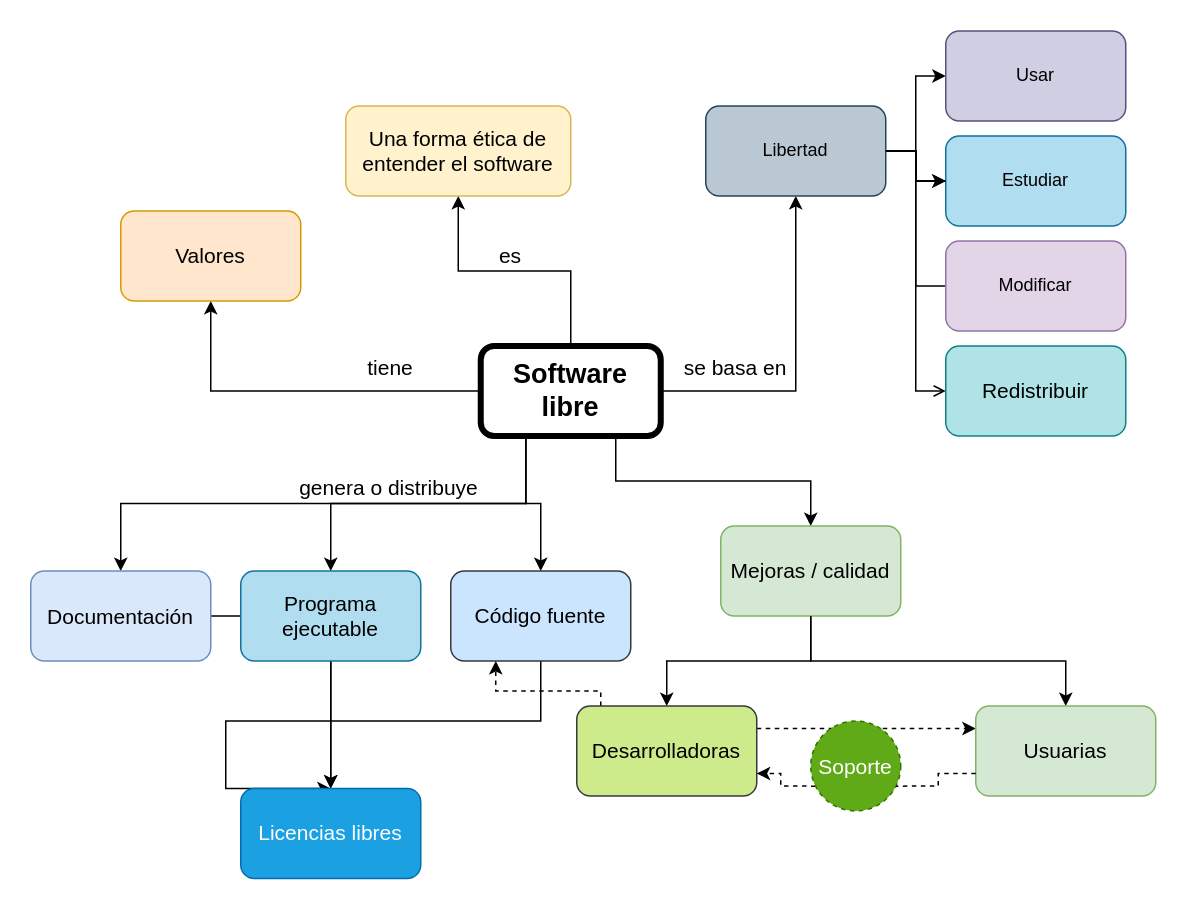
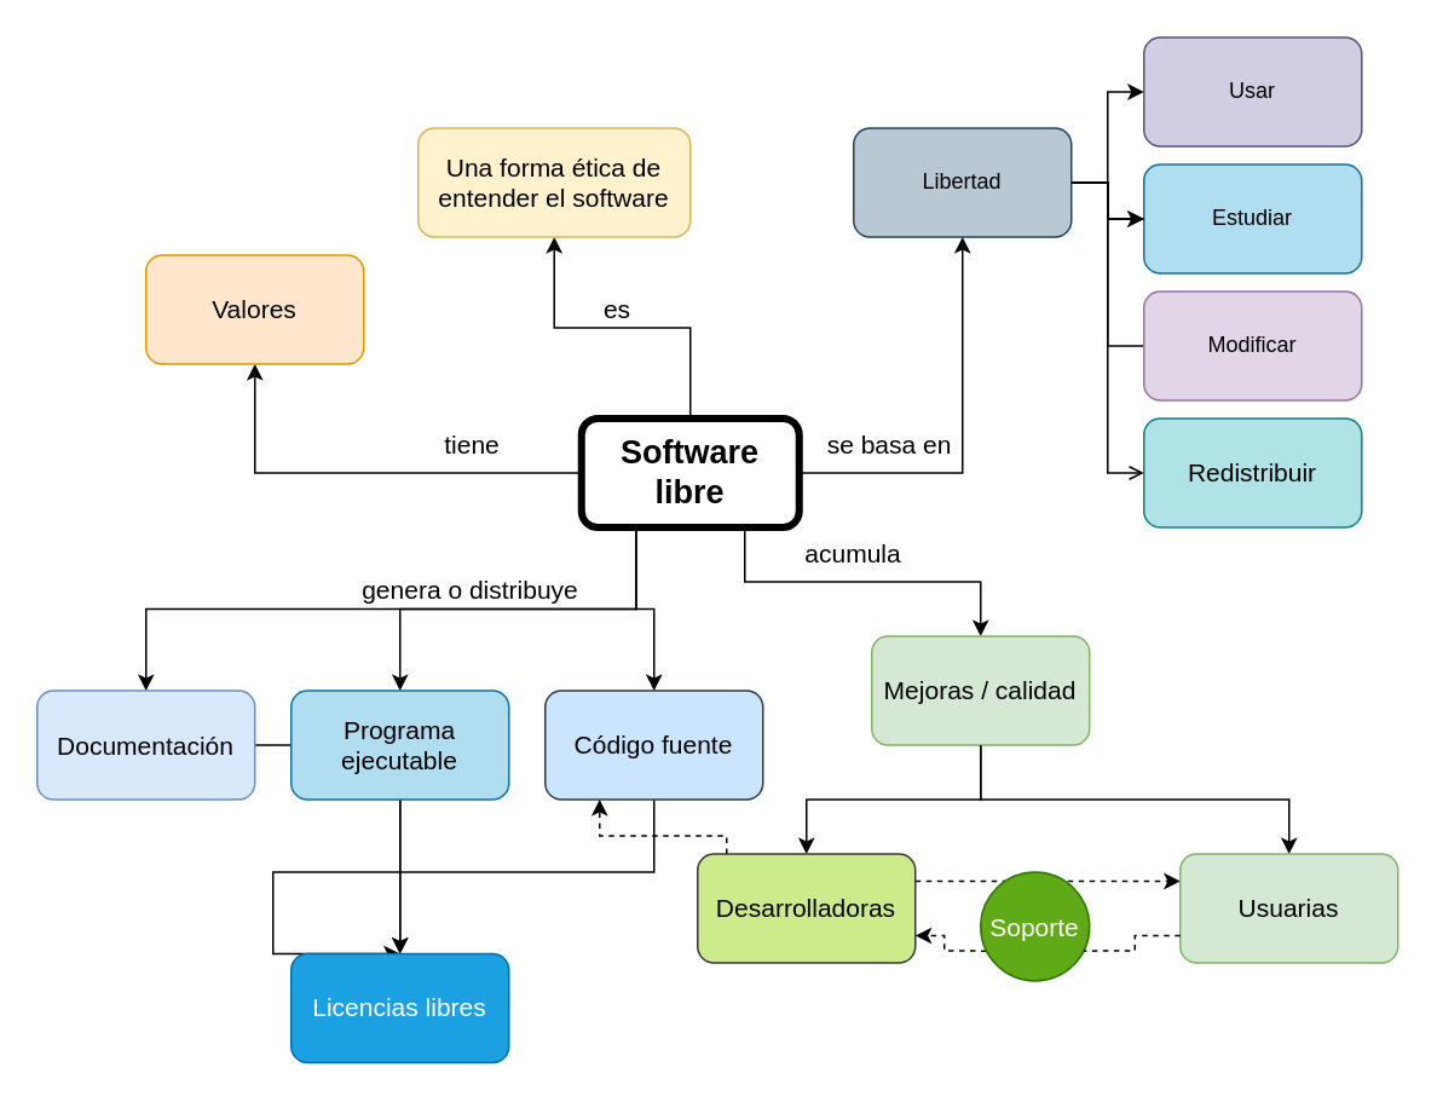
  <mxCell id="0" />
  <mxCell id="1" parent="0" />
  <mxCell id="2" style="edgeStyle=orthogonalEdgeStyle;rounded=0;orthogonalLoop=1;jettySize=auto;html=1;entryX=0.5;entryY=1;entryDx=0;entryDy=0;fontSize=14;" edge="1" parent="1" source="9" target="10"><mxGeometry relative="1" as="geometry" /></mxCell>
  <mxCell id="3" value="" style="edgeStyle=orthogonalEdgeStyle;rounded=0;orthogonalLoop=1;jettySize=auto;html=1;fontSize=14;" edge="1" parent="1" source="9" target="12"><mxGeometry relative="1" as="geometry" /></mxCell>
  <mxCell id="4" style="edgeStyle=orthogonalEdgeStyle;rounded=0;orthogonalLoop=1;jettySize=auto;html=1;exitX=0.25;exitY=1;exitDx=0;exitDy=0;fontSize=18;entryX=0.5;entryY=0;entryDx=0;entryDy=0;" edge="1" parent="1" source="9" target="15"><mxGeometry relative="1" as="geometry"><mxPoint x="270" y="360" as="targetPoint" /></mxGeometry></mxCell>
  <mxCell id="5" style="edgeStyle=orthogonalEdgeStyle;rounded=0;orthogonalLoop=1;jettySize=auto;html=1;exitX=0.25;exitY=1;exitDx=0;exitDy=0;fontSize=14;" edge="1" parent="1" source="9" target="17"><mxGeometry relative="1" as="geometry"><mxPoint x="350" y="490" as="targetPoint" /></mxGeometry></mxCell>
  <mxCell id="6" style="edgeStyle=orthogonalEdgeStyle;rounded=0;orthogonalLoop=1;jettySize=auto;html=1;exitX=0.25;exitY=1;exitDx=0;exitDy=0;fontSize=14;" edge="1" parent="1" source="9" target="19"><mxGeometry relative="1" as="geometry"><mxPoint x="440" y="350" as="targetPoint" /></mxGeometry></mxCell>
  <mxCell id="7" style="edgeStyle=orthogonalEdgeStyle;rounded=0;orthogonalLoop=1;jettySize=auto;html=1;exitX=0.75;exitY=1;exitDx=0;exitDy=0;fontSize=14;" edge="1" parent="1" source="9" target="23"><mxGeometry relative="1" as="geometry"><mxPoint x="540" y="380" as="targetPoint" /></mxGeometry></mxCell>
  <mxCell id="8" value="" style="edgeStyle=orthogonalEdgeStyle;rounded=0;orthogonalLoop=1;jettySize=auto;html=1;fontSize=14;" edge="1" parent="1" source="9" target="35"><mxGeometry relative="1" as="geometry" /></mxCell>
  <mxCell id="9" value="&lt;b&gt;&lt;font style=&quot;font-size: 14px&quot;&gt;&lt;font style=&quot;font-size: 18px&quot;&gt;Software libre&lt;/font&gt;&lt;br&gt;&lt;/font&gt;&lt;/b&gt;" style="rounded=1;whiteSpace=wrap;html=1;strokeWidth=4;" vertex="1" parent="1"><mxGeometry x="320" y="230" width="120" height="60" as="geometry" /></mxCell>
  <mxCell id="10" value="Una forma ética de entender el software" style="rounded=1;whiteSpace=wrap;html=1;fontSize=14;fillColor=#fff2cc;strokeColor=#d6b656;" vertex="1" parent="1"><mxGeometry x="230" y="70" width="150" height="60" as="geometry" /></mxCell>
  <mxCell id="11" value="es" style="text;html=1;strokeColor=none;fillColor=none;align=center;verticalAlign=middle;whiteSpace=wrap;rounded=0;fontSize=14;" vertex="1" parent="1"><mxGeometry x="310" y="155" width="60" height="30" as="geometry" /></mxCell>
  <mxCell id="12" value="&lt;font style=&quot;font-size: 14px&quot;&gt;Valores&lt;b&gt;&lt;font style=&quot;font-size: 14px&quot;&gt;&lt;br&gt;&lt;/font&gt;&lt;/b&gt;&lt;/font&gt;" style="rounded=1;whiteSpace=wrap;html=1;fillColor=#ffe6cc;strokeColor=#d79b00;" vertex="1" parent="1"><mxGeometry x="80" y="140" width="120" height="60" as="geometry" /></mxCell>
  <mxCell id="13" value="tiene" style="text;html=1;strokeColor=none;fillColor=none;align=center;verticalAlign=middle;whiteSpace=wrap;rounded=0;fontSize=14;" vertex="1" parent="1"><mxGeometry x="230" y="230" width="60" height="30" as="geometry" /></mxCell>
  <mxCell id="14" style="edgeStyle=orthogonalEdgeStyle;rounded=0;orthogonalLoop=1;jettySize=auto;html=1;fontSize=14;" edge="1" parent="1" source="15" target="20"><mxGeometry relative="1" as="geometry"><mxPoint x="110" y="480" as="targetPoint" /></mxGeometry></mxCell>
  <mxCell id="15" value="&lt;font style=&quot;font-size: 14px&quot;&gt;Documentación&lt;/font&gt;" style="rounded=1;whiteSpace=wrap;html=1;fontSize=18;fillColor=#dae8fc;strokeColor=#6c8ebf;" vertex="1" parent="1"><mxGeometry x="20" y="380" width="120" height="60" as="geometry" /></mxCell>
  <mxCell id="16" style="edgeStyle=orthogonalEdgeStyle;rounded=0;orthogonalLoop=1;jettySize=auto;html=1;exitX=0.5;exitY=1;exitDx=0;exitDy=0;fontSize=14;" edge="1" parent="1" source="17" target="20"><mxGeometry relative="1" as="geometry" /></mxCell>
  <mxCell id="17" value="Programa ejecutable" style="rounded=1;whiteSpace=wrap;html=1;fontSize=14;fillColor=#b1ddf0;strokeColor=#10739e;" vertex="1" parent="1"><mxGeometry x="160" y="380" width="120" height="60" as="geometry" /></mxCell>
  <mxCell id="18" style="edgeStyle=orthogonalEdgeStyle;rounded=0;orthogonalLoop=1;jettySize=auto;html=1;entryX=0.5;entryY=0;entryDx=0;entryDy=0;fontSize=14;" edge="1" parent="1" source="19" target="20"><mxGeometry relative="1" as="geometry"><Array as="points"><mxPoint x="360" y="480" /><mxPoint x="150" y="480" /></Array></mxGeometry></mxCell>
  <mxCell id="19" value="Código fuente" style="rounded=1;whiteSpace=wrap;html=1;fontSize=14;fillColor=#cce5ff;strokeColor=#36393d;" vertex="1" parent="1"><mxGeometry x="300" y="380" width="120" height="60" as="geometry" /></mxCell>
  <mxCell id="20" value="Licencias libres" style="rounded=1;whiteSpace=wrap;html=1;fontSize=14;fillColor=#1ba1e2;fontColor=#ffffff;strokeColor=#006EAF;" vertex="1" parent="1"><mxGeometry x="160" y="525" width="120" height="60" as="geometry" /></mxCell>
  <mxCell id="21" value="genera o distribuye" style="text;html=1;strokeColor=none;fillColor=none;align=center;verticalAlign=middle;whiteSpace=wrap;rounded=0;fontSize=14;" vertex="1" parent="1"><mxGeometry x="169" y="310" width="180" height="30" as="geometry" /></mxCell>
  <mxCell id="22" style="edgeStyle=orthogonalEdgeStyle;rounded=0;orthogonalLoop=1;jettySize=auto;html=1;fontSize=14;" edge="1" parent="1" source="23" target="26"><mxGeometry relative="1" as="geometry"><mxPoint x="490" y="460" as="targetPoint" /></mxGeometry></mxCell>
  <mxCell id="23" value="Mejoras / calidad" style="rounded=1;whiteSpace=wrap;html=1;fontSize=14;fillColor=#d5e8d4;strokeColor=#82b366;" vertex="1" parent="1"><mxGeometry x="480" y="350" width="120" height="60" as="geometry" /></mxCell>
  <mxCell id="24" style="edgeStyle=orthogonalEdgeStyle;rounded=0;orthogonalLoop=1;jettySize=auto;html=1;entryX=0.25;entryY=1;entryDx=0;entryDy=0;fontSize=18;dashed=1;" edge="1" parent="1" source="26" target="19"><mxGeometry relative="1" as="geometry"><Array as="points"><mxPoint x="400" y="500" /><mxPoint x="400" y="460" /><mxPoint x="330" y="460" /></Array></mxGeometry></mxCell>
  <mxCell id="25" style="edgeStyle=orthogonalEdgeStyle;rounded=0;orthogonalLoop=1;jettySize=auto;html=1;exitX=1;exitY=0.25;exitDx=0;exitDy=0;entryX=0;entryY=0.25;entryDx=0;entryDy=0;dashed=1;fontSize=18;" edge="1" parent="1" source="26" target="29"><mxGeometry relative="1" as="geometry" /></mxCell>
  <mxCell id="26" value="Desarrolladoras" style="rounded=1;whiteSpace=wrap;html=1;fontSize=14;fillColor=#cdeb8b;strokeColor=#36393d;" vertex="1" parent="1"><mxGeometry x="384" y="470" width="120" height="60" as="geometry" /></mxCell>
  <mxCell id="27" style="edgeStyle=orthogonalEdgeStyle;rounded=0;orthogonalLoop=1;jettySize=auto;html=1;exitX=0.5;exitY=1;exitDx=0;exitDy=0;fontSize=14;" edge="1" parent="1" source="23" target="29"><mxGeometry relative="1" as="geometry"><mxPoint x="630" y="470" as="targetPoint" /></mxGeometry></mxCell>
  <mxCell id="28" style="edgeStyle=orthogonalEdgeStyle;rounded=0;orthogonalLoop=1;jettySize=auto;html=1;exitX=0;exitY=0.75;exitDx=0;exitDy=0;entryX=1;entryY=0.75;entryDx=0;entryDy=0;dashed=1;fontSize=18;startArrow=none;" edge="1" parent="1" source="42" target="26"><mxGeometry relative="1" as="geometry" /></mxCell>
  <mxCell id="29" value="Usuarias" style="rounded=1;whiteSpace=wrap;html=1;fontSize=14;fillColor=#d5e8d4;strokeColor=#82b366;" vertex="1" parent="1"><mxGeometry x="650" y="470" width="120" height="60" as="geometry" /></mxCell>
  <mxCell id="30" value="" style="edgeStyle=orthogonalEdgeStyle;rounded=0;orthogonalLoop=1;jettySize=auto;html=1;fontSize=14;" edge="1" parent="1" source="35" target="36"><mxGeometry relative="1" as="geometry" /></mxCell>
  <mxCell id="31" value="" style="edgeStyle=orthogonalEdgeStyle;rounded=0;orthogonalLoop=1;jettySize=auto;html=1;fontSize=14;" edge="1" parent="1" source="35" target="39"><mxGeometry relative="1" as="geometry" /></mxCell>
  <mxCell id="32" value="" style="edgeStyle=orthogonalEdgeStyle;rounded=0;orthogonalLoop=1;jettySize=auto;html=1;fontSize=14;" edge="1" parent="1" source="35" target="39"><mxGeometry relative="1" as="geometry" /></mxCell>
  <mxCell id="33" value="" style="edgeStyle=orthogonalEdgeStyle;rounded=0;orthogonalLoop=1;jettySize=auto;html=1;fontSize=14;entryX=0;entryY=0.5;entryDx=0;entryDy=0;endArrow=none;" edge="1" parent="1" source="35" target="37"><mxGeometry relative="1" as="geometry"><Array as="points"><mxPoint x="610" y="100" /><mxPoint x="610" y="190" /></Array></mxGeometry></mxCell>
  <mxCell id="34" style="edgeStyle=orthogonalEdgeStyle;rounded=0;orthogonalLoop=1;jettySize=auto;html=1;fontSize=14;startArrow=none;exitX=1;exitY=0.5;exitDx=0;exitDy=0;entryX=0;entryY=0.5;entryDx=0;entryDy=0;endArrow=open;" edge="1" parent="1" source="35" target="38"><mxGeometry relative="1" as="geometry"><mxPoint x="690" y="360" as="targetPoint" /><Array as="points"><mxPoint x="610" y="100" /><mxPoint x="610" y="260" /></Array></mxGeometry></mxCell>
  <mxCell id="35" value="Libertad" style="rounded=1;whiteSpace=wrap;html=1;fillColor=#bac8d3;strokeColor=#23445d;" vertex="1" parent="1"><mxGeometry x="470" y="70" width="120" height="60" as="geometry" /></mxCell>
  <mxCell id="36" value="Usar" style="rounded=1;whiteSpace=wrap;html=1;fillColor=#d0cee2;strokeColor=#56517e;" vertex="1" parent="1"><mxGeometry x="630" y="20" width="120" height="60" as="geometry" /></mxCell>
  <mxCell id="37" value="Modificar" style="rounded=1;whiteSpace=wrap;html=1;fillColor=#e1d5e7;strokeColor=#9673a6;" vertex="1" parent="1"><mxGeometry x="630" y="160" width="120" height="60" as="geometry" /></mxCell>
  <mxCell id="38" value="Redistribuir" style="rounded=1;whiteSpace=wrap;html=1;fontSize=14;fillColor=#b0e3e6;strokeColor=#0e8088;" vertex="1" parent="1"><mxGeometry x="630" y="230" width="120" height="60" as="geometry" /></mxCell>
  <mxCell id="39" value="Estudiar" style="rounded=1;whiteSpace=wrap;html=1;fillColor=#b1ddf0;strokeColor=#10739e;" vertex="1" parent="1"><mxGeometry x="630" y="90" width="120" height="60" as="geometry" /></mxCell>
  <mxCell id="40" value="" style="edgeStyle=orthogonalEdgeStyle;rounded=0;orthogonalLoop=1;jettySize=auto;html=1;fontSize=14;endArrow=none;" edge="1" parent="1" source="35" target="39"><mxGeometry relative="1" as="geometry"><mxPoint x="690" y="330" as="targetPoint" /><mxPoint x="590" y="100" as="sourcePoint" /></mxGeometry></mxCell>
- <mxCell id="42" value="&lt;font style=&quot;font-size: 14px&quot;&gt;Soporte&lt;/font&gt;" style="ellipse;whiteSpace=wrap;html=1;fontSize=18;strokeWidth=1;fillColor=#60a917;fontColor=#ffffff;strokeColor=#2D7600;dashed=1;" vertex="1" parent="1"><mxGeometry x="540" y="480" width="60" height="60" as="geometry" /></mxCell>
+ <mxCell id="41" value="acumula" style="text;html=1;strokeColor=none;fillColor=none;align=center;verticalAlign=middle;whiteSpace=wrap;rounded=0;fontSize=14;" vertex="1" parent="1"><mxGeometry x="380" y="290" width="180" height="30" as="geometry" /></mxCell>
+ <mxCell id="42" value="&lt;font style=&quot;font-size: 14px&quot;&gt;Soporte&lt;/font&gt;" style="ellipse;whiteSpace=wrap;html=1;fontSize=18;strokeWidth=1;fillColor=#60a917;fontColor=#ffffff;strokeColor=#2D7600;" vertex="1" parent="1"><mxGeometry x="540" y="480" width="60" height="60" as="geometry" /></mxCell>
  <mxCell id="43" value="" style="edgeStyle=orthogonalEdgeStyle;rounded=0;orthogonalLoop=1;jettySize=auto;html=1;exitX=0;exitY=0.75;exitDx=0;exitDy=0;entryX=1;entryY=0.75;entryDx=0;entryDy=0;dashed=1;fontSize=18;endArrow=none;" edge="1" parent="1" source="29" target="42"><mxGeometry relative="1" as="geometry"><mxPoint x="610" y="515" as="sourcePoint" /><mxPoint x="504" y="515" as="targetPoint" /></mxGeometry></mxCell>
  <mxCell id="44" value="se basa en" style="text;html=1;strokeColor=none;fillColor=none;align=center;verticalAlign=middle;whiteSpace=wrap;rounded=0;fontSize=14;" vertex="1" parent="1"><mxGeometry x="400" y="230" width="180" height="30" as="geometry" /></mxCell>
